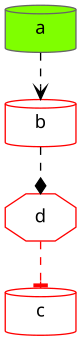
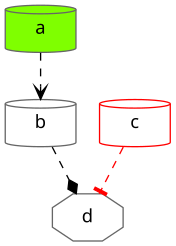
  digraph {
    fontname="Noto Sans"
    node [color=gray40 fontname="Noto Sans" shape=cylinder]
    edge [fontname="Noto Sans" style=dashed]
    a [fillcolor=chartreuse style=filled]
-   b [color=red]
-   d [color=red shape=octagon]
+   b
+   d [shape=octagon]
    c [color=red]
    a -> b [arrowhead=vee]
    b -> d [arrowhead=diamond]
-   d -> c [arrowhead=tee color=red]
+   c -> d [arrowhead=tee color=red]
  }
